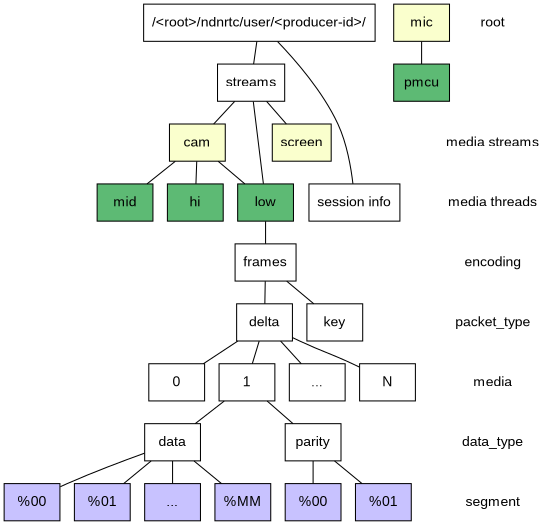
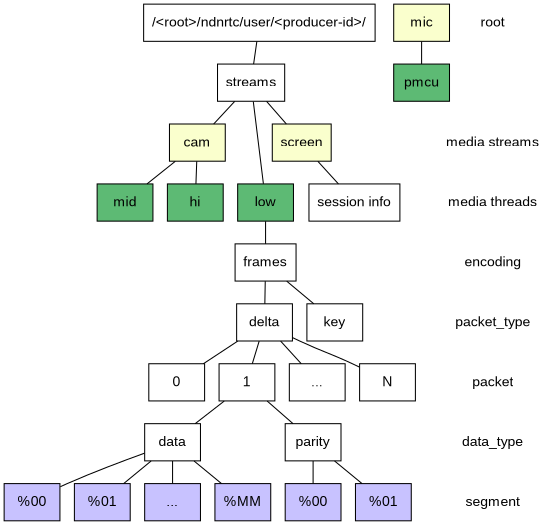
  digraph {
    dir=none
    fontname="Liberation Sans"
    nodesep=0.2
    ranksep=0.3
    node [fontname="Liberation Sans" shape=box]
    edge [dir=none fontname="Liberation Sans"]
    "/<root>/ndnrtc/user/<producer-id>/"
    streams
    n3 [label="session info"]
    cam [fillcolor="#faffcd" style=filled]
    screen [fillcolor="#faffcd" style=filled]
    n6 [fillcolor="#5dba74" label=low style=filled]
    mic [fillcolor="#faffcd" style=filled]
    n8 [fillcolor="#5dba74" label=pmcu style=filled]
    n9 [fillcolor="#5dba74" label=mid style=filled]
    n10 [fillcolor="#5dba74" label=hi style=filled]
    frames
    delta
    key
    root [shape=none]
    empty [style=invis]
    n16 [label="media streams" shape=none]
    n17 [label="media threads" shape=none]
    encoding [shape=none]
    packet_type [shape=none]
-   packet [shape=none label=media]
+   packet [shape=none]
    data_type [shape=none]
    segment [shape=none]
    n23 [label=0]
    n24 [label=1]
    n25 [label="..."]
    n26 [label=N]
    data
    parity
    n29 [fillcolor="#c8c2ff" label="%00" style=filled]
    n30 [fillcolor="#c8c2ff" label="%01" style=filled]
    n31 [fillcolor="#c8c2ff" label="..." style=filled]
    n32 [fillcolor="#c8c2ff" label="%MM" style=filled]
    n33 [fillcolor="#c8c2ff" label="%00" style=filled]
    n34 [fillcolor="#c8c2ff" label="%01" style=filled]
    "/<root>/ndnrtc/user/<producer-id>/" -> streams
-   "/<root>/ndnrtc/user/<producer-id>/" -> n3
+   screen -> n3
    streams -> cam
    streams -> screen
    streams -> n6
-   cam -> n6
    cam -> n9
    cam -> n10
    n6 -> frames
    mic -> n8
    frames -> delta
    frames -> key
    delta -> n23
    delta -> n24
    delta -> n25
    delta -> n26
    root -> empty [style=invis]
    empty -> n16 [style=invis]
    n16 -> n17 [style=invis]
    n17 -> encoding [style=invis]
    encoding -> packet_type [style=invis]
    packet_type -> packet [style=invis]
    packet -> data_type [style=invis]
    data_type -> segment [style=invis]
    n24 -> data
    n24 -> parity
    data -> n29
    data -> n30
    data -> n31
    data -> n32
    parity -> n33
    parity -> n34
  }
